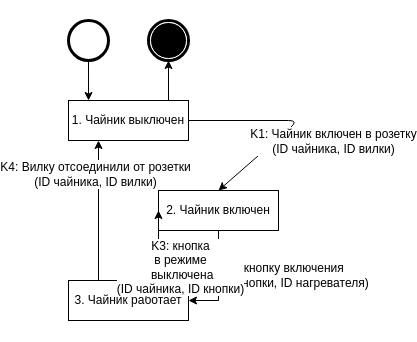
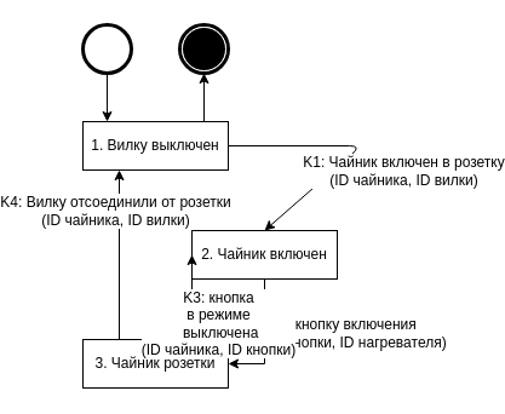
  <mxCell id="0" />
  <mxCell id="1" parent="0" />
  <mxCell id="2" value="" style="shape=mxgraph.bpmn.shape;html=1;verticalLabelPosition=bottom;labelBackgroundColor=#ffffff;verticalAlign=top;align=center;perimeter=ellipsePerimeter;outlineConnect=0;outline=end;symbol=terminate;" parent="1" vertex="1"><mxGeometry x="100" y="20" width="40" height="40" as="geometry" /></mxCell>
  <mxCell id="3" value="" style="shape=mxgraph.bpmn.shape;html=1;verticalLabelPosition=bottom;labelBackgroundColor=#ffffff;verticalAlign=top;align=center;perimeter=ellipsePerimeter;outlineConnect=0;outline=end;symbol=general;" parent="1" vertex="1"><mxGeometry x="20" y="20" width="40" height="40" as="geometry" /></mxCell>
- <mxCell id="4" value="1. Чайник выключен" style="rounded=0;whiteSpace=wrap;html=1;" parent="1" vertex="1"><mxGeometry x="20" y="100" width="120" height="40" as="geometry" /></mxCell>
+ <mxCell id="4" value="1. Вилку выключен" style="rounded=0;whiteSpace=wrap;html=1;" parent="1" vertex="1"><mxGeometry x="20" y="100" width="120" height="40" as="geometry" /></mxCell>
  <mxCell id="5" value="" style="endArrow=classic;html=1;exitX=0.5;exitY=1;exitDx=0;exitDy=0;entryX=0.167;entryY=0;entryDx=0;entryDy=0;entryPerimeter=0;" parent="1" source="3" target="4" edge="1"><mxGeometry width="50" height="50" relative="1" as="geometry"><mxPoint x="70" y="230" as="sourcePoint" /><mxPoint x="120" y="180" as="targetPoint" /></mxGeometry></mxCell>
  <mxCell id="6" value="" style="endArrow=classic;html=1;entryX=0.5;entryY=1;entryDx=0;entryDy=0;" parent="1" target="2" edge="1"><mxGeometry width="50" height="50" relative="1" as="geometry"><mxPoint x="120" y="100" as="sourcePoint" /><mxPoint x="170" y="200" as="targetPoint" /></mxGeometry></mxCell>
  <mxCell id="7" style="edgeStyle=orthogonalEdgeStyle;rounded=0;orthogonalLoop=1;jettySize=auto;html=1;exitX=0.5;exitY=1;exitDx=0;exitDy=0;entryX=1;entryY=0.5;entryDx=0;entryDy=0;" parent="1" source="10" target="9" edge="1"><mxGeometry relative="1" as="geometry" /></mxCell>
  <mxCell id="8" value="K2: Нажали кнопку включения&lt;br&gt;(ID чайника, ID кнопки, ID нагревателя)&lt;br&gt;" style="text;html=1;resizable=0;points=[];align=center;verticalAlign=middle;labelBackgroundColor=#ffffff;" parent="7" vertex="1" connectable="0"><mxGeometry x="-0.344" y="-21" relative="1" as="geometry"><mxPoint x="61" y="11" as="offset" /></mxGeometry></mxCell>
- <mxCell id="9" value="3. Чайник работает" style="rounded=0;whiteSpace=wrap;html=1;" parent="1" vertex="1"><mxGeometry x="20" y="280" width="120" height="40" as="geometry" /></mxCell>
+ <mxCell id="9" value="3. Чайник розетки" style="rounded=0;whiteSpace=wrap;html=1;" parent="1" vertex="1"><mxGeometry x="20" y="280" width="120" height="40" as="geometry" /></mxCell>
  <mxCell id="10" value="2. Чайник включен" style="rounded=0;whiteSpace=wrap;html=1;" parent="1" vertex="1"><mxGeometry x="110" y="190" width="120" height="40" as="geometry" /></mxCell>
  <mxCell id="11" value="" style="endArrow=classic;html=1;exitX=1;exitY=0.5;exitDx=0;exitDy=0;entryX=0.5;entryY=0;entryDx=0;entryDy=0;" parent="1" source="4" target="10" edge="1"><mxGeometry width="50" height="50" relative="1" as="geometry"><mxPoint x="250" y="160" as="sourcePoint" /><mxPoint x="300" y="120" as="targetPoint" /><Array as="points"><mxPoint x="250" y="120" /></Array></mxGeometry></mxCell>
  <mxCell id="12" value="K1: Чайник включен в розетку &lt;br&gt;(ID чайника, ID вилки)" style="text;html=1;resizable=0;points=[];align=center;verticalAlign=middle;labelBackgroundColor=#ffffff;" parent="11" vertex="1" connectable="0"><mxGeometry x="-0.233" y="2" relative="1" as="geometry"><mxPoint x="61" y="22" as="offset" /></mxGeometry></mxCell>
  <mxCell id="13" value="" style="endArrow=classic;html=1;exitX=0.25;exitY=0;exitDx=0;exitDy=0;entryX=0.25;entryY=1;entryDx=0;entryDy=0;" parent="1" source="9" target="4" edge="1"><mxGeometry width="50" height="50" relative="1" as="geometry"><mxPoint x="-80" y="290" as="sourcePoint" /><mxPoint x="-30" y="240" as="targetPoint" /><Array as="points" /></mxGeometry></mxCell>
  <mxCell id="14" value="K4: Вилку отсоединили от розетки&lt;br&gt;(ID чайника, ID вилки)&lt;br&gt;" style="text;html=1;resizable=0;points=[];align=center;verticalAlign=middle;labelBackgroundColor=#ffffff;" parent="13" vertex="1" connectable="0"><mxGeometry x="0.528" y="4" relative="1" as="geometry"><mxPoint as="offset" /></mxGeometry></mxCell>
  <mxCell id="15" value="" style="endArrow=classic;html=1;exitX=0.75;exitY=0;exitDx=0;exitDy=0;entryX=0;entryY=0.5;entryDx=0;entryDy=0;" parent="1" source="9" target="10" edge="1"><mxGeometry width="50" height="50" relative="1" as="geometry"><mxPoint x="90" y="270" as="sourcePoint" /><mxPoint x="110" y="150" as="targetPoint" /><Array as="points"><mxPoint x="110" y="210" /></Array></mxGeometry></mxCell>
  <mxCell id="16" value="K3: кнопка&lt;br&gt;в режиме&lt;br&gt;&amp;nbsp;выключена&lt;br&gt;(ID чайника, ID кнопки)&lt;br&gt;" style="text;html=1;resizable=0;points=[];align=center;verticalAlign=middle;labelBackgroundColor=#ffffff;" parent="15" vertex="1" connectable="0"><mxGeometry x="-0.067" y="-11" relative="1" as="geometry"><mxPoint x="10" y="19" as="offset" /></mxGeometry></mxCell>
